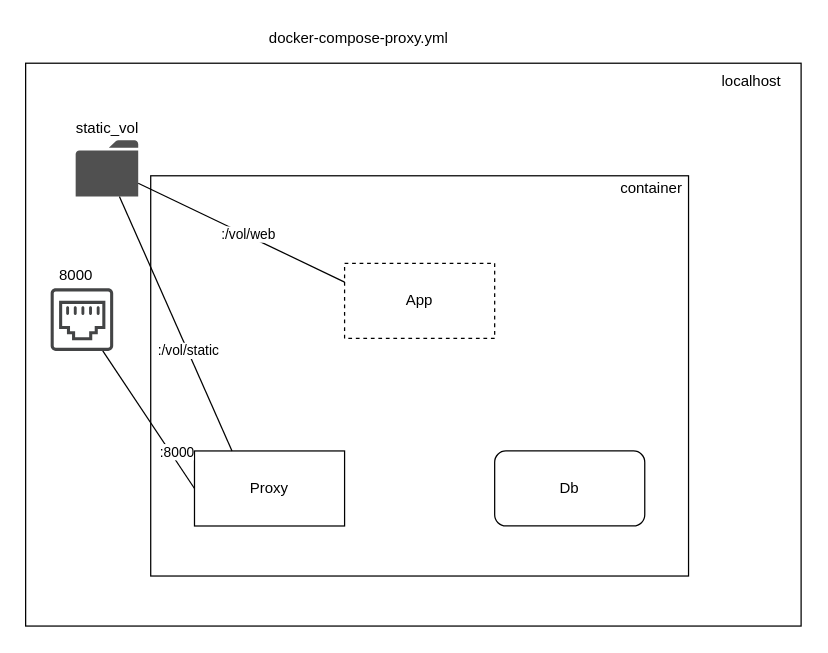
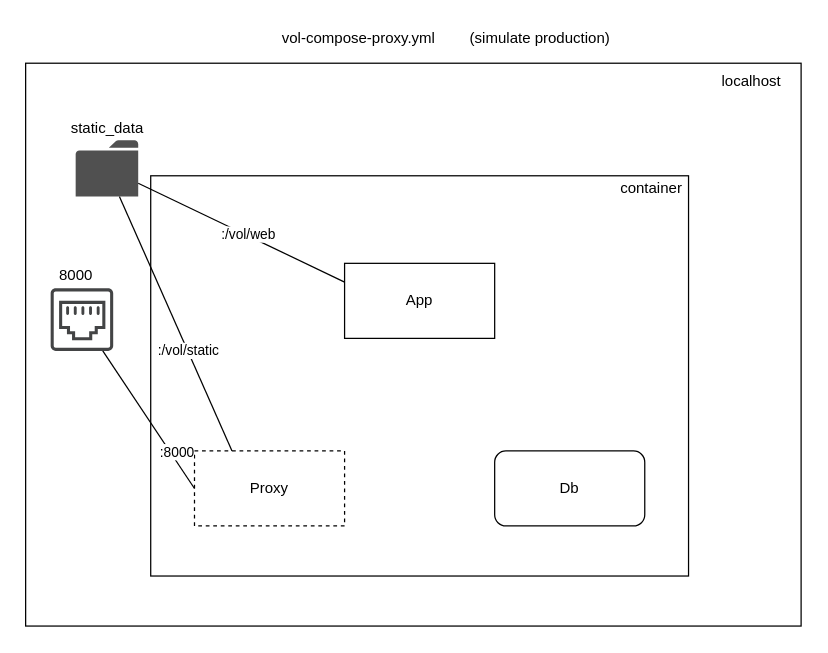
  <mxCell id="0" />
  <mxCell id="1" parent="0" />
  <mxCell id="2" value="" style="rounded=0;whiteSpace=wrap;html=1;" parent="1" vertex="1"><mxGeometry x="20" y="50" width="620" height="450" as="geometry" /></mxCell>
  <mxCell id="3" value="" style="group" parent="1" vertex="1" connectable="0"><mxGeometry x="120" y="140" width="430" height="320" as="geometry" /></mxCell>
  <mxCell id="4" value="" style="rounded=0;whiteSpace=wrap;html=1;" parent="3" vertex="1"><mxGeometry width="430" height="320" as="geometry" /></mxCell>
- <mxCell id="5" value="App" style="rounded=0;whiteSpace=wrap;html=1;dashed=1;" parent="3" vertex="1"><mxGeometry x="155" y="70" width="120" height="60" as="geometry" /></mxCell>
+ <mxCell id="5" value="App" style="rounded=0;whiteSpace=wrap;html=1;" parent="3" vertex="1"><mxGeometry x="155" y="70" width="120" height="60" as="geometry" /></mxCell>
  <mxCell id="6" value="Db" style="whiteSpace=wrap;html=1;rounded=1;" parent="3" vertex="1"><mxGeometry x="275" y="220" width="120" height="60" as="geometry" /></mxCell>
- <mxCell id="7" value="Proxy" style="rounded=0;whiteSpace=wrap;html=1;" parent="3" vertex="1"><mxGeometry x="35" y="220" width="120" height="60" as="geometry" /></mxCell>
+ <mxCell id="7" value="Proxy" style="rounded=0;whiteSpace=wrap;html=1;dashed=1;" parent="3" vertex="1"><mxGeometry x="35" y="220" width="120" height="60" as="geometry" /></mxCell>
  <mxCell id="8" value="container" style="text;html=1;align=center;verticalAlign=middle;resizable=0;points=[];autosize=1;" parent="3" vertex="1"><mxGeometry x="370" width="60" height="20" as="geometry" /></mxCell>
  <mxCell id="9" value="localhost" style="text;html=1;align=center;verticalAlign=middle;resizable=0;points=[];autosize=1;" parent="1" vertex="1"><mxGeometry x="570" y="55" width="60" height="20" as="geometry" /></mxCell>
- <mxCell id="10" value="static_vol" style="text;html=1;align=center;verticalAlign=middle;resizable=0;points=[];autosize=1;" parent="1" vertex="1"><mxGeometry x="50" y="91.5" width="70" height="20" as="geometry" /></mxCell>
+ <mxCell id="10" value="static_data" style="text;html=1;align=center;verticalAlign=middle;resizable=0;points=[];autosize=1;" parent="1" vertex="1"><mxGeometry x="50" y="91.5" width="70" height="20" as="geometry" /></mxCell>
  <mxCell id="11" value="8000" style="text;html=1;align=center;verticalAlign=middle;resizable=0;points=[];autosize=1;" parent="1" vertex="1"><mxGeometry x="40" y="210" width="40" height="20" as="geometry" /></mxCell>
  <mxCell id="12" style="rounded=0;orthogonalLoop=1;jettySize=auto;html=1;entryX=0.25;entryY=0;entryDx=0;entryDy=0;endArrow=none;endFill=0;" parent="1" source="16" target="7" edge="1"><mxGeometry relative="1" as="geometry" /></mxCell>
  <mxCell id="13" value=":/vol/static" style="edgeLabel;html=1;align=center;verticalAlign=middle;resizable=0;points=[];" parent="12" vertex="1" connectable="0"><mxGeometry x="0.21" relative="1" as="geometry"><mxPoint as="offset" /></mxGeometry></mxCell>
  <mxCell id="14" style="edgeStyle=none;rounded=0;orthogonalLoop=1;jettySize=auto;html=1;entryX=0;entryY=0.25;entryDx=0;entryDy=0;endArrow=none;endFill=0;" parent="1" source="16" target="5" edge="1"><mxGeometry relative="1" as="geometry" /></mxCell>
  <mxCell id="15" value=":/vol/web" style="edgeLabel;html=1;align=center;verticalAlign=middle;resizable=0;points=[];" parent="14" vertex="1" connectable="0"><mxGeometry x="0.046" y="1" relative="1" as="geometry"><mxPoint as="offset" /></mxGeometry></mxCell>
  <mxCell id="16" value="" style="pointerEvents=1;shadow=0;dashed=0;html=1;strokeColor=none;fillColor=#505050;labelPosition=center;verticalLabelPosition=bottom;verticalAlign=top;outlineConnect=0;align=center;shape=mxgraph.office.concepts.folder;" parent="1" vertex="1"><mxGeometry x="60" y="111.5" width="50" height="45" as="geometry" /></mxCell>
  <mxCell id="17" style="edgeStyle=none;rounded=0;orthogonalLoop=1;jettySize=auto;html=1;entryX=0;entryY=0.5;entryDx=0;entryDy=0;endArrow=none;endFill=0;" parent="1" source="19" target="7" edge="1"><mxGeometry relative="1" as="geometry" /></mxCell>
  <mxCell id="18" value=":8000" style="edgeLabel;html=1;align=center;verticalAlign=middle;resizable=0;points=[];" parent="17" vertex="1" connectable="0"><mxGeometry x="0.279" y="1" relative="1" as="geometry"><mxPoint x="10.45" y="9.97" as="offset" /></mxGeometry></mxCell>
  <mxCell id="19" value="" style="pointerEvents=1;shadow=0;dashed=0;html=1;strokeColor=none;fillColor=#434445;aspect=fixed;labelPosition=center;verticalLabelPosition=bottom;verticalAlign=top;align=center;outlineConnect=0;shape=mxgraph.vvd.ethernet_port;" parent="1" vertex="1"><mxGeometry x="40" y="230" width="50" height="50" as="geometry" /></mxCell>
- <mxCell id="20" value="docker-compose-proxy.yml" style="text;html=1;align=center;verticalAlign=middle;resizable=0;points=[];autosize=1;" vertex="1" parent="1"><mxGeometry x="206" y="20" width="160" height="20" as="geometry" /></mxCell>
+ <mxCell id="20" value="vol-compose-proxy.yml" style="text;html=1;align=center;verticalAlign=middle;resizable=0;points=[];autosize=1;" vertex="1" parent="1"><mxGeometry x="206" y="20" width="160" height="20" as="geometry" /></mxCell>
+ <mxCell id="21" value="(simulate production)" style="text;html=1;align=center;verticalAlign=middle;resizable=0;points=[];autosize=1;" vertex="1" parent="1"><mxGeometry x="366" y="20" width="130" height="20" as="geometry" /></mxCell>
